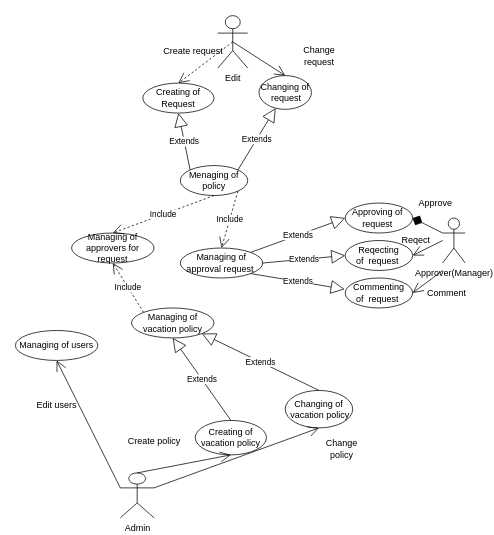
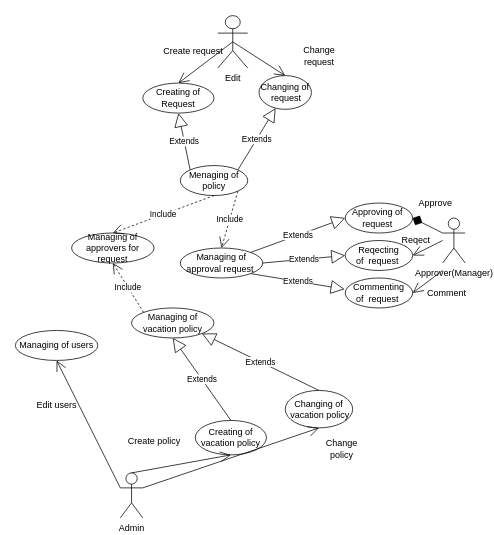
  <mxCell id="0" />
  <mxCell id="1" parent="0" />
- <mxCell id="2" value="Admin&lt;br&gt;" style="shape=umlActor;verticalLabelPosition=bottom;labelBackgroundColor=#ffffff;verticalAlign=top;html=1;" vertex="1" parent="1"><mxGeometry x="160" y="630" width="45" height="60" as="geometry" /></mxCell>
+ <mxCell id="2" value="Admin&lt;br&gt;" style="shape=umlActor;verticalLabelPosition=bottom;labelBackgroundColor=#ffffff;verticalAlign=top;html=1;" vertex="1" parent="1"><mxGeometry x="160" y="630" width="30" height="60" as="geometry" /></mxCell>
  <mxCell id="3" value="Edit" style="shape=umlActor;verticalLabelPosition=bottom;labelBackgroundColor=#ffffff;verticalAlign=top;html=1;" vertex="1" parent="1"><mxGeometry x="290" width="40" height="70" as="geometry" y="20" /></mxCell>
  <mxCell id="4" value="Approver(Manager)" style="shape=umlActor;verticalLabelPosition=bottom;labelBackgroundColor=#ffffff;verticalAlign=top;html=1;" vertex="1" parent="1"><mxGeometry x="590" y="290" width="30" height="60" as="geometry" /></mxCell>
  <mxCell id="5" value="Changing of&lt;br&gt;&amp;nbsp;request" style="ellipse;whiteSpace=wrap;html=1;" vertex="1" parent="1"><mxGeometry x="345" y="100" width="70" height="45" as="geometry" /></mxCell>
  <mxCell id="6" value="Menaging of policy" style="ellipse;whiteSpace=wrap;html=1;" vertex="1" parent="1"><mxGeometry x="240" y="220" width="90" height="40" as="geometry" /></mxCell>
  <mxCell id="7" value="Managing of approval request&amp;nbsp;" style="ellipse;whiteSpace=wrap;html=1;" vertex="1" parent="1"><mxGeometry x="240" y="330" width="110" height="40" as="geometry" /></mxCell>
  <mxCell id="8" value="Approving of&amp;nbsp; request&amp;nbsp;" style="ellipse;whiteSpace=wrap;html=1;" vertex="1" parent="1"><mxGeometry x="460" y="270" width="90" height="40" as="geometry" /></mxCell>
  <mxCell id="9" value="Reqecting &lt;br&gt;of&amp;nbsp; request&amp;nbsp;" style="ellipse;whiteSpace=wrap;html=1;" vertex="1" parent="1"><mxGeometry x="460" y="320" width="90" height="40" as="geometry" /></mxCell>
  <mxCell id="10" value="Commenting &lt;br&gt;of&amp;nbsp; request&amp;nbsp;" style="ellipse;whiteSpace=wrap;html=1;" vertex="1" parent="1"><mxGeometry x="460" y="370" width="90" height="40" as="geometry" /></mxCell>
  <mxCell id="11" value="Managing of vacation policy" style="ellipse;whiteSpace=wrap;html=1;" vertex="1" parent="1"><mxGeometry x="175" y="410" width="110" height="40" as="geometry" /></mxCell>
  <mxCell id="12" value="Creating of vacation policy" style="ellipse;whiteSpace=wrap;html=1;" vertex="1" parent="1"><mxGeometry x="260" y="560" width="95" height="46" as="geometry" /></mxCell>
  <mxCell id="13" value="Changing of&lt;br&gt;&amp;nbsp;vacation policy" style="ellipse;whiteSpace=wrap;html=1;" vertex="1" parent="1"><mxGeometry x="380" y="520" width="90" height="50" as="geometry" /></mxCell>
  <mxCell id="14" value="Managing of users" style="ellipse;whiteSpace=wrap;html=1;" vertex="1" parent="1"><mxGeometry x="20" y="440" width="110" height="40" as="geometry" /></mxCell>
  <mxCell id="15" value="Managing of approvers for request" style="ellipse;whiteSpace=wrap;html=1;" vertex="1" parent="1"><mxGeometry x="95" y="310" width="110" height="40" as="geometry" /></mxCell>
  <mxCell id="16" value="Creating of Request" style="ellipse;whiteSpace=wrap;html=1;" vertex="1" parent="1"><mxGeometry x="190" y="110" width="95" height="40" as="geometry" /></mxCell>
  <mxCell id="17" value="" style="endArrow=open;endFill=1;endSize=12;html=1;exitX=0.5;exitY=0;exitDx=0;exitDy=0;exitPerimeter=0;entryX=0.5;entryY=1;entryDx=0;entryDy=0;" edge="1" parent="1" source="2" target="12"><mxGeometry width="160" relative="1" as="geometry"><mxPoint x="50" y="830" as="sourcePoint" /><mxPoint x="210" y="830" as="targetPoint" /></mxGeometry></mxCell>
  <mxCell id="18" value="" style="endArrow=open;endFill=1;endSize=12;html=1;entryX=0.5;entryY=1;entryDx=0;entryDy=0;exitX=0;exitY=0.333;exitDx=0;exitDy=0;exitPerimeter=0;" edge="1" parent="1" source="2" target="14"><mxGeometry width="160" relative="1" as="geometry"><mxPoint x="250" y="760" as="sourcePoint" /><mxPoint x="282.5" y="596" as="targetPoint" /></mxGeometry></mxCell>
  <mxCell id="19" value="" style="endArrow=open;endFill=1;endSize=12;html=1;entryX=0.5;entryY=1;entryDx=0;entryDy=0;exitX=1;exitY=0.333;exitDx=0;exitDy=0;exitPerimeter=0;" edge="1" parent="1" source="2" target="13"><mxGeometry width="160" relative="1" as="geometry"><mxPoint x="310" y="740" as="sourcePoint" /><mxPoint x="292.5" y="606" as="targetPoint" /></mxGeometry></mxCell>
  <mxCell id="20" value="" style="endArrow=diamond;endFill=1;endSize=12;html=1;entryX=1;entryY=0.5;entryDx=0;entryDy=0;exitX=0;exitY=0.333;exitDx=0;exitDy=0;exitPerimeter=0;" edge="1" parent="1" source="4" target="8"><mxGeometry width="160" relative="1" as="geometry"><mxPoint x="640" y="203" as="sourcePoint" /><mxPoint x="560" y="220" as="targetPoint" /></mxGeometry></mxCell>
  <mxCell id="21" value="" style="endArrow=open;endFill=1;endSize=12;html=1;entryX=1;entryY=0.5;entryDx=0;entryDy=0;" edge="1" parent="1" target="9"><mxGeometry width="160" relative="1" as="geometry"><mxPoint x="590" y="320" as="sourcePoint" /><mxPoint x="560" y="300" as="targetPoint" /></mxGeometry></mxCell>
  <mxCell id="22" value="" style="endArrow=open;endFill=1;endSize=12;html=1;entryX=1;entryY=0.5;entryDx=0;entryDy=0;" edge="1" parent="1" target="10"><mxGeometry width="160" relative="1" as="geometry"><mxPoint x="590" y="360" as="sourcePoint" /><mxPoint x="570" y="310" as="targetPoint" /></mxGeometry></mxCell>
  <mxCell id="23" value="" style="endArrow=open;endFill=1;endSize=12;html=1;entryX=0.5;entryY=0;entryDx=0;entryDy=0;exitX=0.5;exitY=0.5;exitDx=0;exitDy=0;exitPerimeter=0;" edge="1" parent="1" source="3" target="5"><mxGeometry width="160" relative="1" as="geometry"><mxPoint x="620" y="340" as="sourcePoint" /><mxPoint x="580" y="320" as="targetPoint" /></mxGeometry></mxCell>
- <mxCell id="24" value="" style="endArrow=open;endFill=1;endSize=12;html=1;entryX=0.5;entryY=0;entryDx=0;entryDy=0;exitX=0.5;exitY=0.5;exitDx=0;exitDy=0;exitPerimeter=0;dashed=1;" edge="1" parent="1" source="3" target="16"><mxGeometry width="160" relative="1" as="geometry"><mxPoint x="630" y="350" as="sourcePoint" /><mxPoint x="590" y="330" as="targetPoint" /></mxGeometry></mxCell>
+ <mxCell id="24" value="" style="endArrow=open;endFill=1;endSize=12;html=1;entryX=0.5;entryY=0;entryDx=0;entryDy=0;exitX=0.5;exitY=0.5;exitDx=0;exitDy=0;exitPerimeter=0;" edge="1" parent="1" source="3" target="16"><mxGeometry width="160" relative="1" as="geometry"><mxPoint x="630" y="350" as="sourcePoint" /><mxPoint x="590" y="330" as="targetPoint" /></mxGeometry></mxCell>
  <mxCell id="25" value="Extends" style="endArrow=block;endSize=16;endFill=0;html=1;entryX=0.5;entryY=1;entryDx=0;entryDy=0;exitX=0.5;exitY=0;exitDx=0;exitDy=0;" edge="1" parent="1" source="12" target="11"><mxGeometry width="160" relative="1" as="geometry"><mxPoint x="153.891" y="515.858" as="sourcePoint" /><mxPoint x="265" y="470" as="targetPoint" /></mxGeometry></mxCell>
  <mxCell id="26" value="Extends" style="endArrow=block;endSize=16;endFill=0;html=1;entryX=1;entryY=1;entryDx=0;entryDy=0;exitX=0.5;exitY=0;exitDx=0;exitDy=0;" edge="1" parent="1" source="13" target="11"><mxGeometry width="160" relative="1" as="geometry"><mxPoint x="272.5" y="540" as="sourcePoint" /><mxPoint x="320" y="490" as="targetPoint" /></mxGeometry></mxCell>
  <mxCell id="27" value="Extends" style="endArrow=block;endSize=16;endFill=0;html=1;entryX=-0.009;entryY=0.375;entryDx=0;entryDy=0;exitX=1;exitY=1;exitDx=0;exitDy=0;entryPerimeter=0;" edge="1" parent="1" source="7" target="10"><mxGeometry width="160" relative="1" as="geometry"><mxPoint x="282.5" y="550" as="sourcePoint" /><mxPoint x="330" y="500" as="targetPoint" /></mxGeometry></mxCell>
  <mxCell id="28" value="Extends" style="endArrow=block;endSize=16;endFill=0;html=1;entryX=0;entryY=0.5;entryDx=0;entryDy=0;exitX=1;exitY=0.5;exitDx=0;exitDy=0;" edge="1" parent="1" source="7" target="9"><mxGeometry width="160" relative="1" as="geometry"><mxPoint x="292.5" y="560" as="sourcePoint" /><mxPoint x="340" y="510" as="targetPoint" /></mxGeometry></mxCell>
  <mxCell id="29" value="Extends" style="endArrow=block;endSize=16;endFill=0;html=1;entryX=0;entryY=0.5;entryDx=0;entryDy=0;exitX=1;exitY=0;exitDx=0;exitDy=0;" edge="1" parent="1" source="7" target="8"><mxGeometry width="160" relative="1" as="geometry"><mxPoint x="302.5" y="570" as="sourcePoint" /><mxPoint x="350" y="520" as="targetPoint" /></mxGeometry></mxCell>
  <mxCell id="30" value="Extends" style="endArrow=block;endSize=16;endFill=0;html=1;exitX=1;exitY=0;exitDx=0;exitDy=0;" edge="1" parent="1" source="6" target="5"><mxGeometry width="160" relative="1" as="geometry"><mxPoint x="312.5" y="580" as="sourcePoint" /><mxPoint x="360" y="530" as="targetPoint" /></mxGeometry></mxCell>
  <mxCell id="31" value="Extends" style="endArrow=block;endSize=16;endFill=0;html=1;entryX=0.5;entryY=1;entryDx=0;entryDy=0;exitX=0;exitY=0;exitDx=0;exitDy=0;" edge="1" parent="1" source="6" target="16"><mxGeometry width="160" relative="1" as="geometry"><mxPoint x="322.5" y="590" as="sourcePoint" /><mxPoint x="370" y="540" as="targetPoint" /></mxGeometry></mxCell>
  <mxCell id="32" value="Include" style="endArrow=open;endSize=12;dashed=1;html=1;entryX=0.5;entryY=1;entryDx=0;entryDy=0;exitX=0;exitY=0;exitDx=0;exitDy=0;" edge="1" parent="1" source="11" target="15"><mxGeometry width="160" relative="1" as="geometry"><mxPoint x="-30" y="429.5" as="sourcePoint" /><mxPoint x="130" y="429.5" as="targetPoint" /></mxGeometry></mxCell>
  <mxCell id="33" value="Include" style="endArrow=open;endSize=12;dashed=1;html=1;entryX=0.5;entryY=0;entryDx=0;entryDy=0;exitX=0.5;exitY=1;exitDx=0;exitDy=0;" edge="1" parent="1" source="6" target="15"><mxGeometry width="160" relative="1" as="geometry"><mxPoint x="201.194" y="425.827" as="sourcePoint" /><mxPoint x="185" y="370" as="targetPoint" /></mxGeometry></mxCell>
  <mxCell id="34" value="Include" style="endArrow=open;endSize=12;dashed=1;html=1;entryX=0.5;entryY=0;entryDx=0;entryDy=0;exitX=1;exitY=1;exitDx=0;exitDy=0;" edge="1" parent="1" source="6" target="7"><mxGeometry width="160" relative="1" as="geometry"><mxPoint x="211.194" y="435.827" as="sourcePoint" /><mxPoint x="195" y="380" as="targetPoint" /></mxGeometry></mxCell>
  <mxCell id="35" value="Create request" style="text;html=1;align=center;verticalAlign=middle;resizable=0;points=[];;autosize=1;" vertex="1" parent="1"><mxGeometry x="212" y="58" width="90" height="20" as="geometry" /></mxCell>
  <mxCell id="36" value="Approve" style="text;html=1;align=center;verticalAlign=middle;resizable=0;points=[];;autosize=1;" vertex="1" parent="1"><mxGeometry x="550" y="260" width="60" height="20" as="geometry" /></mxCell>
  <mxCell id="37" value="Reqect&lt;br&gt;" style="text;html=1;align=center;verticalAlign=middle;resizable=0;points=[];;autosize=1;" vertex="1" parent="1"><mxGeometry x="529" y="310" width="50" height="20" as="geometry" /></mxCell>
  <mxCell id="38" value="Comment" style="text;html=1;align=center;verticalAlign=middle;resizable=0;points=[];;autosize=1;" vertex="1" parent="1"><mxGeometry x="560" y="380" width="70" height="20" as="geometry" /></mxCell>
  <mxCell id="39" value="Change &lt;br&gt;request" style="text;html=1;align=center;verticalAlign=middle;resizable=0;points=[];;autosize=1;" vertex="1" parent="1"><mxGeometry x="395" y="59" width="60" height="30" as="geometry" /></mxCell>
  <mxCell id="40" value="Edit users" style="text;html=1;align=center;verticalAlign=middle;resizable=0;points=[];;autosize=1;" vertex="1" parent="1"><mxGeometry x="40" y="530" width="70" height="20" as="geometry" /></mxCell>
  <mxCell id="41" value="Create policy&lt;br&gt;" style="text;html=1;align=center;verticalAlign=middle;resizable=0;points=[];;autosize=1;" vertex="1" parent="1"><mxGeometry x="160" y="578" width="90" height="20" as="geometry" /></mxCell>
  <mxCell id="42" value="Change &lt;br&gt;policy" style="text;html=1;align=center;verticalAlign=middle;resizable=0;points=[];;autosize=1;" vertex="1" parent="1"><mxGeometry x="425" y="583" width="60" height="30" as="geometry" /></mxCell>
